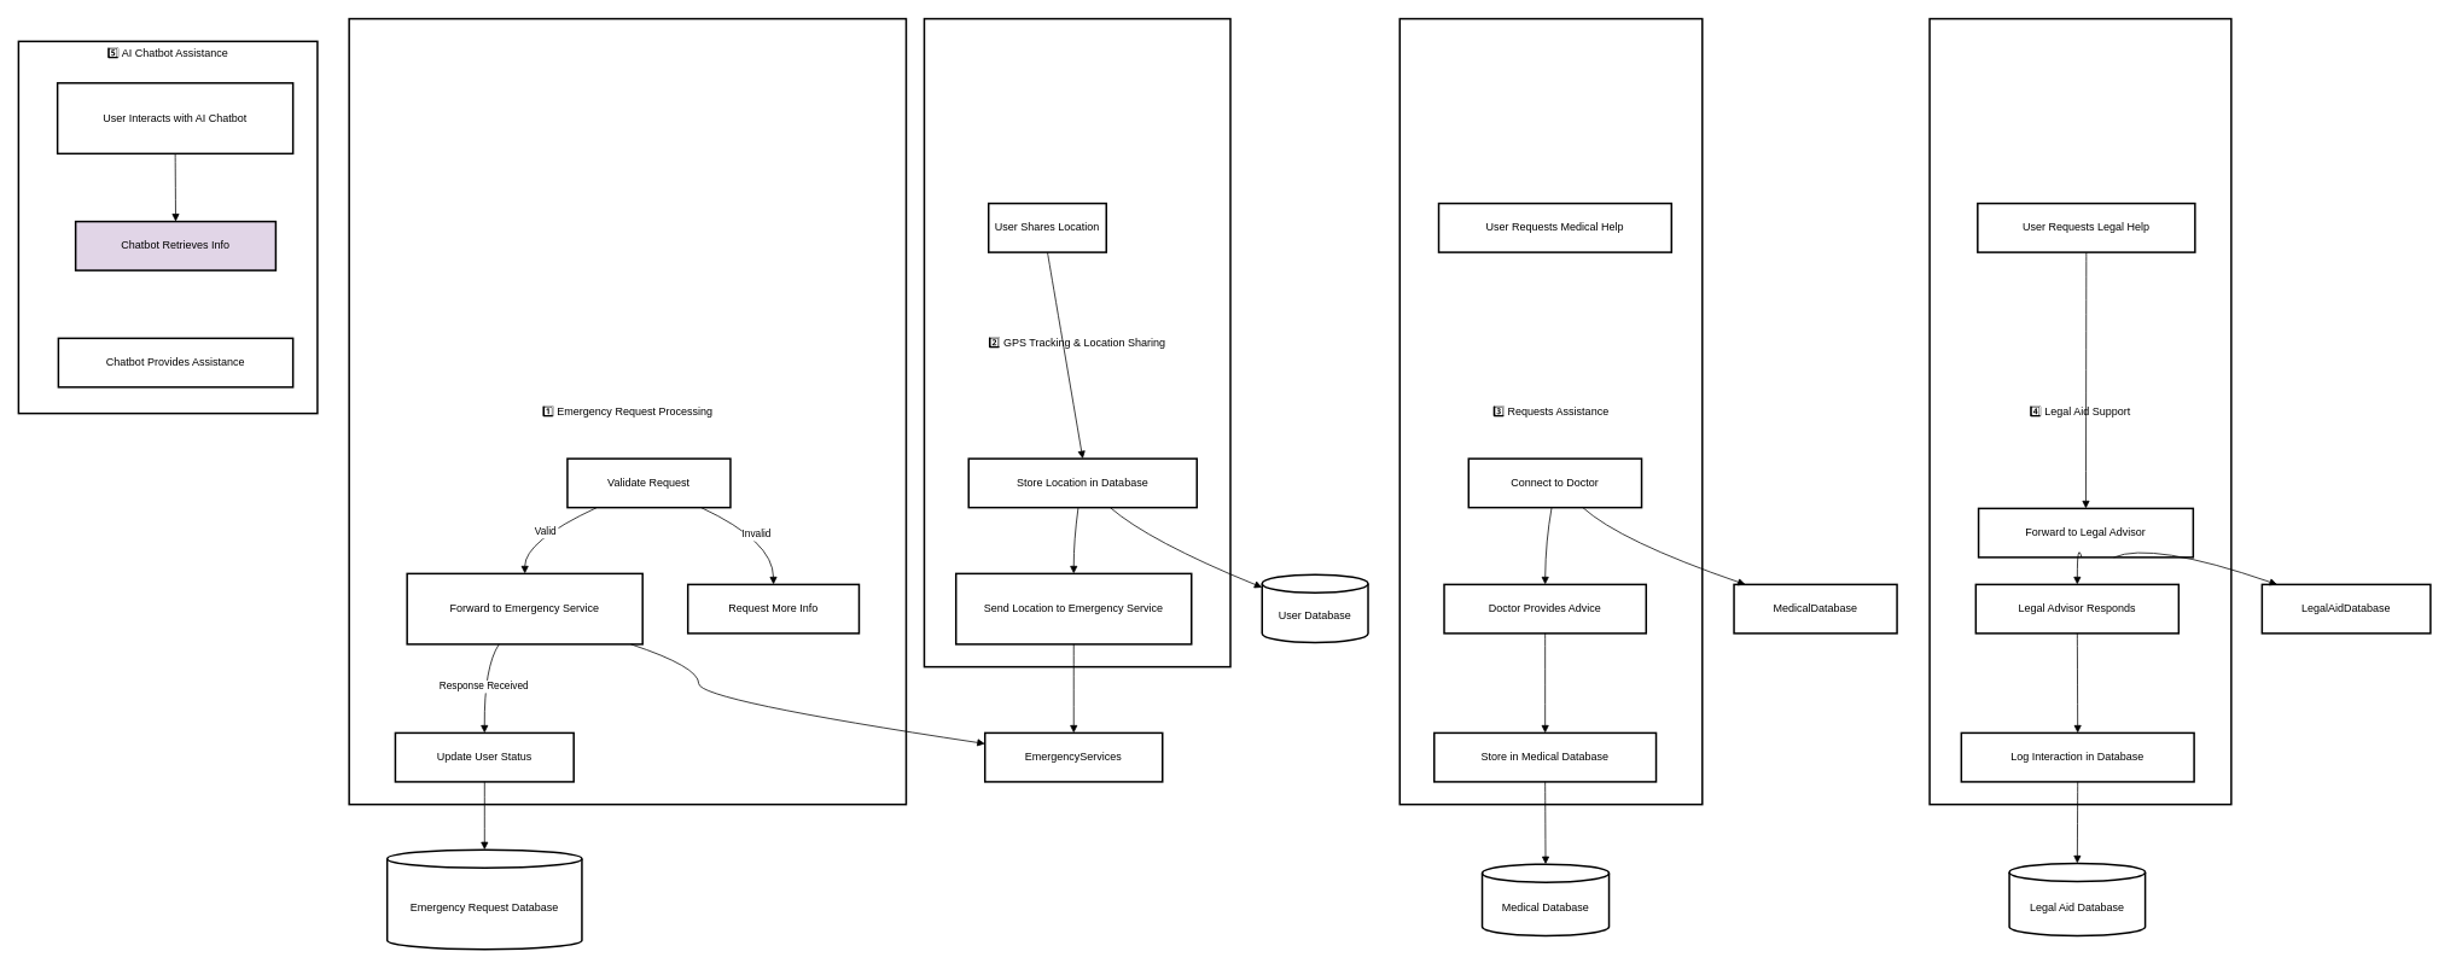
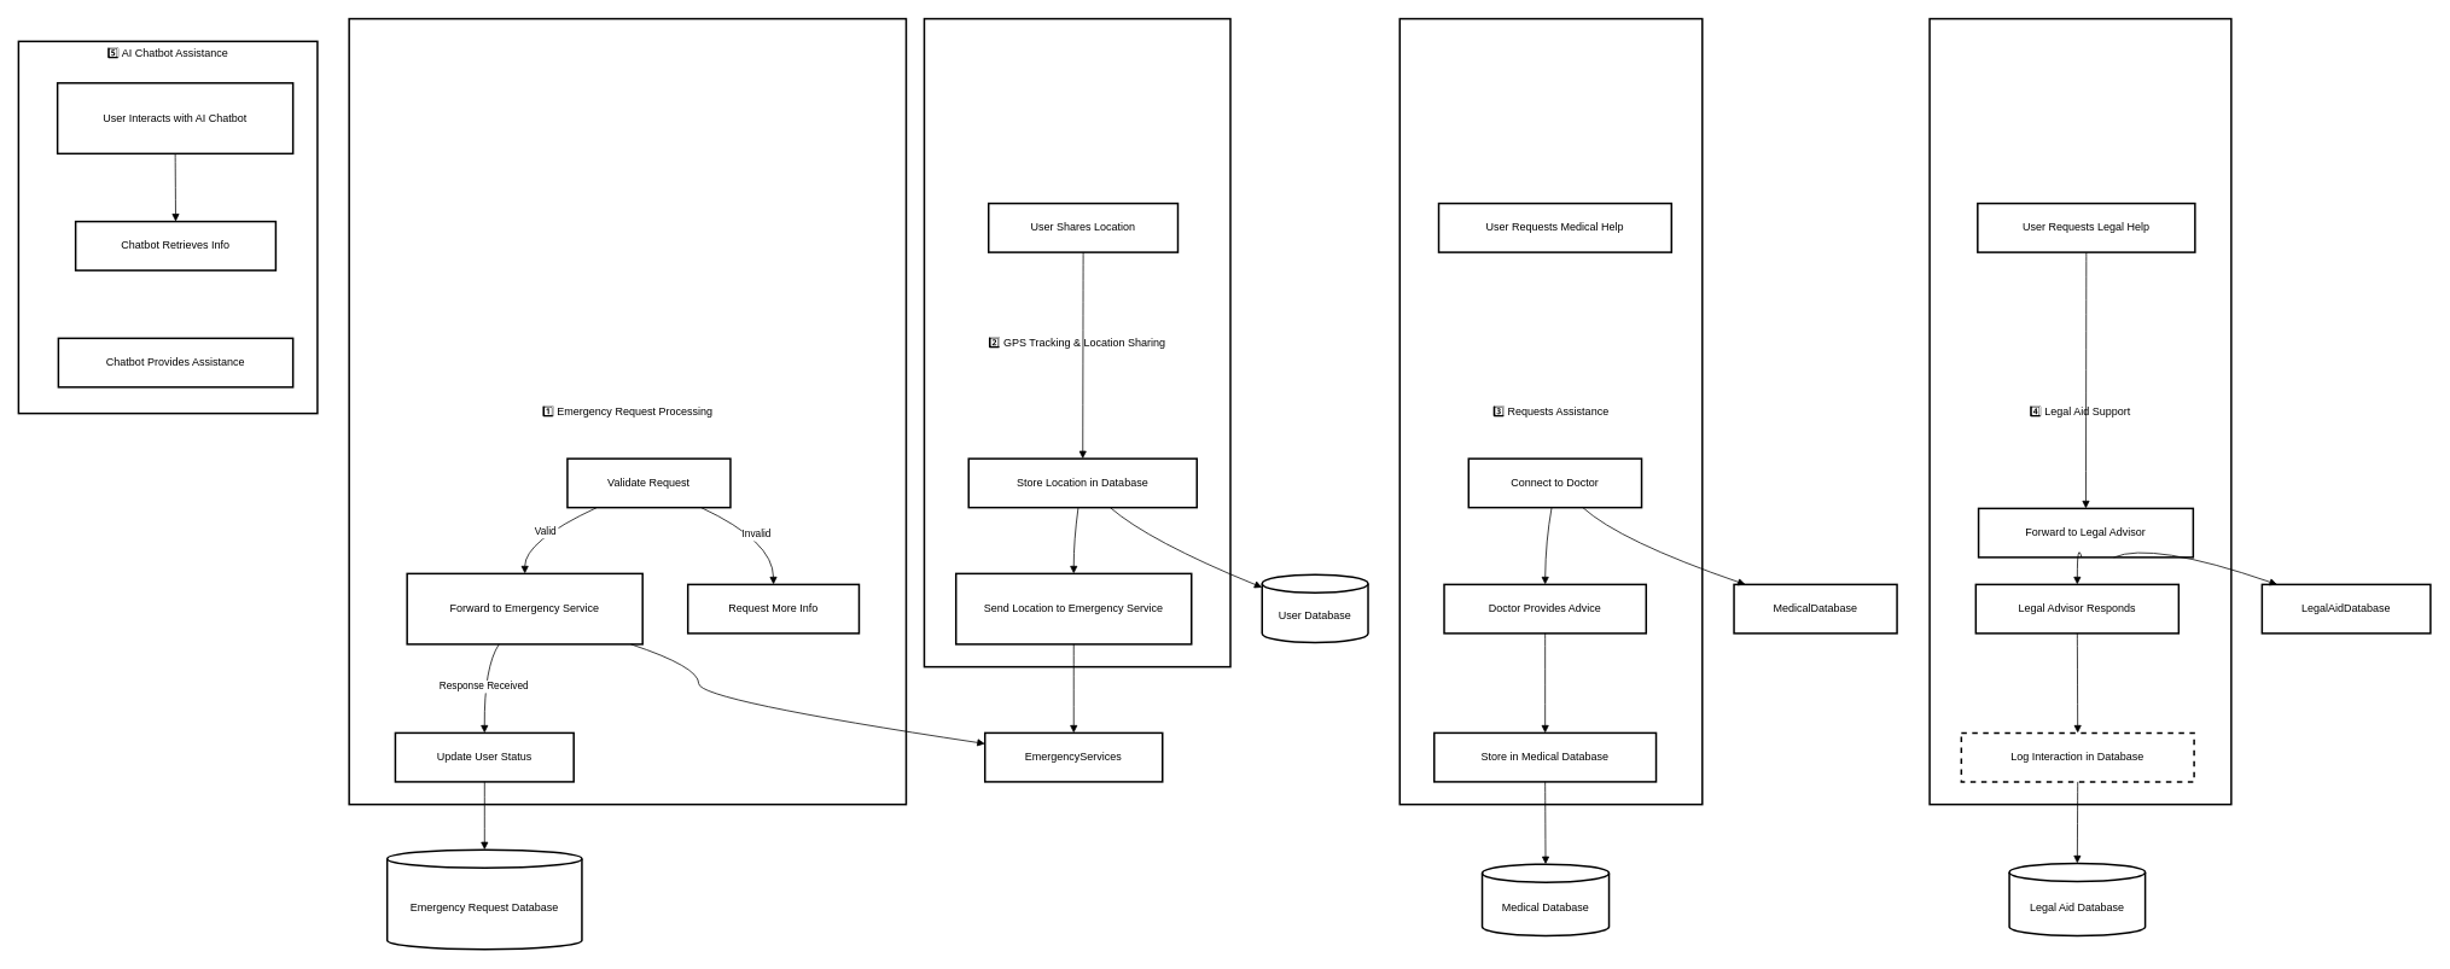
  <mxCell id="0" />
  <mxCell id="1" parent="0" />
  <mxCell id="2" value="5️⃣ AI Chatbot Assistance" style="whiteSpace=wrap;strokeWidth=2;verticalAlign=top;" vertex="1" parent="1"><mxGeometry x="20" y="45" width="330" height="411" as="geometry" /></mxCell>
  <mxCell id="3" value="User Interacts with AI Chatbot" style="whiteSpace=wrap;strokeWidth=2;" vertex="1" parent="2"><mxGeometry x="43" y="46" width="260" height="78" as="geometry" /></mxCell>
- <mxCell id="4" value="Chatbot Retrieves Info" style="whiteSpace=wrap;strokeWidth=2;fillColor=#e1d5e7;" vertex="1" parent="2"><mxGeometry x="63" y="199" width="221" height="54" as="geometry" /></mxCell>
+ <mxCell id="4" value="Chatbot Retrieves Info" style="whiteSpace=wrap;strokeWidth=2;" vertex="1" parent="2"><mxGeometry x="63" y="199" width="221" height="54" as="geometry" /></mxCell>
  <mxCell id="5" value="Chatbot Provides Assistance" style="whiteSpace=wrap;strokeWidth=2;" vertex="1" parent="2"><mxGeometry x="44" y="328" width="259" height="54" as="geometry" /></mxCell>
  <mxCell id="6" value="" style="curved=1;startArrow=none;endArrow=block;exitX=0.5;exitY=0.99;entryX=0.5;entryY=-0.01;rounded=0;" edge="1" parent="2" source="3" target="4"><mxGeometry relative="1" as="geometry"><Array as="points" /></mxGeometry></mxCell>
  <mxCell id="7" value="4️⃣ Legal Aid Support" style="whiteSpace=wrap;strokeWidth=2;" vertex="1" parent="1"><mxGeometry x="2130" y="20" width="333" height="868" as="geometry" /></mxCell>
  <mxCell id="8" value="3️⃣ Requests Assistance" style="whiteSpace=wrap;strokeWidth=2;" vertex="1" parent="1"><mxGeometry x="1545" y="20" width="334" height="868" as="geometry" /></mxCell>
  <mxCell id="9" value="2️⃣ GPS Tracking &amp; Location Sharing" style="whiteSpace=wrap;strokeWidth=2;" vertex="1" parent="1"><mxGeometry x="1020" y="20" width="338" height="716" as="geometry" /></mxCell>
  <mxCell id="10" value="1️⃣ Emergency Request Processing" style="whiteSpace=wrap;strokeWidth=2;" vertex="1" parent="1"><mxGeometry x="385" y="20" width="615" height="868" as="geometry" /></mxCell>
  <mxCell id="11" value="Validate Request" style="whiteSpace=wrap;strokeWidth=2;" vertex="1" parent="1"><mxGeometry x="626" y="506" width="180" height="54" as="geometry" /></mxCell>
  <mxCell id="12" value="Forward to Emergency Service" style="whiteSpace=wrap;strokeWidth=2;" vertex="1" parent="1"><mxGeometry x="449" y="633" width="260" height="78" as="geometry" /></mxCell>
  <mxCell id="13" value="Update User Status" style="whiteSpace=wrap;strokeWidth=2;" vertex="1" parent="1"><mxGeometry x="436" y="809" width="197" height="54" as="geometry" /></mxCell>
  <mxCell id="14" value="Request More Info" style="whiteSpace=wrap;strokeWidth=2;" vertex="1" parent="1"><mxGeometry x="759" y="645" width="189" height="54" as="geometry" /></mxCell>
- <mxCell id="15" value="User Shares Location" style="whiteSpace=wrap;strokeWidth=2;" vertex="1" parent="1"><mxGeometry x="1091" y="224" width="130" height="54" as="geometry" /></mxCell>
+ <mxCell id="15" value="User Shares Location" style="whiteSpace=wrap;strokeWidth=2;" vertex="1" parent="1"><mxGeometry x="1091" y="224" width="209" height="54" as="geometry" /></mxCell>
  <mxCell id="16" value="Store Location in Database" style="whiteSpace=wrap;strokeWidth=2;" vertex="1" parent="1"><mxGeometry x="1069" y="506" width="252" height="54" as="geometry" /></mxCell>
  <mxCell id="17" value="Send Location to Emergency Service" style="whiteSpace=wrap;strokeWidth=2;" vertex="1" parent="1"><mxGeometry x="1055" y="633" width="260" height="78" as="geometry" /></mxCell>
  <mxCell id="18" value="User Requests Medical Help" style="whiteSpace=wrap;strokeWidth=2;" vertex="1" parent="1"><mxGeometry x="1588" y="224" width="257" height="54" as="geometry" /></mxCell>
  <mxCell id="19" value="Connect to Doctor" style="whiteSpace=wrap;strokeWidth=2;" vertex="1" parent="1"><mxGeometry x="1621" y="506" width="191" height="54" as="geometry" /></mxCell>
  <mxCell id="20" value="Doctor Provides Advice" style="whiteSpace=wrap;strokeWidth=2;" vertex="1" parent="1"><mxGeometry x="1594" y="645" width="223" height="54" as="geometry" /></mxCell>
  <mxCell id="21" value="Store in Medical Database" style="whiteSpace=wrap;strokeWidth=2;" vertex="1" parent="1"><mxGeometry x="1583" y="809" width="245" height="54" as="geometry" /></mxCell>
  <mxCell id="22" value="User Requests Legal Help" style="whiteSpace=wrap;strokeWidth=2;" vertex="1" parent="1"><mxGeometry x="2183" y="224" width="240" height="54" as="geometry" /></mxCell>
  <mxCell id="23" value="Forward to Legal Advisor" style="whiteSpace=wrap;strokeWidth=2;" vertex="1" parent="1"><mxGeometry x="2184" y="561" width="237" height="54" as="geometry" /></mxCell>
  <mxCell id="24" value="Legal Advisor Responds" style="whiteSpace=wrap;strokeWidth=2;" vertex="1" parent="1"><mxGeometry x="2181" y="645" width="224" height="54" as="geometry" /></mxCell>
- <mxCell id="25" value="Log Interaction in Database" style="whiteSpace=wrap;strokeWidth=2;" vertex="1" parent="1"><mxGeometry x="2165" y="809" width="257" height="54" as="geometry" /></mxCell>
+ <mxCell id="25" value="Log Interaction in Database" style="whiteSpace=wrap;strokeWidth=2;dashed=1;" vertex="1" parent="1"><mxGeometry x="2165" y="809" width="257" height="54" as="geometry" /></mxCell>
  <mxCell id="26" value="User Database" style="shape=cylinder3;boundedLbl=1;backgroundOutline=1;size=10;strokeWidth=2;whiteSpace=wrap;" vertex="1" parent="1"><mxGeometry x="1393" y="634" width="117" height="75" as="geometry" /></mxCell>
  <mxCell id="27" value="Emergency Request Database" style="shape=cylinder3;boundedLbl=1;backgroundOutline=1;size=10;strokeWidth=2;whiteSpace=wrap;" vertex="1" parent="1"><mxGeometry x="427" y="938" width="215" height="110" as="geometry" /></mxCell>
  <mxCell id="28" value="Medical Database" style="shape=cylinder3;boundedLbl=1;backgroundOutline=1;size=10;strokeWidth=2;whiteSpace=wrap;" vertex="1" parent="1"><mxGeometry x="1636" y="954" width="140" height="79" as="geometry" /></mxCell>
  <mxCell id="29" value="Legal Aid Database" style="shape=cylinder3;boundedLbl=1;backgroundOutline=1;size=10;strokeWidth=2;whiteSpace=wrap;" vertex="1" parent="1"><mxGeometry x="2218" y="953" width="150" height="80" as="geometry" /></mxCell>
  <mxCell id="30" value="EmergencyServices" style="whiteSpace=wrap;strokeWidth=2;" vertex="1" parent="1"><mxGeometry x="1087" y="809" width="196" height="54" as="geometry" /></mxCell>
  <mxCell id="31" value="MedicalDatabase" style="whiteSpace=wrap;strokeWidth=2;" vertex="1" parent="1"><mxGeometry x="1914" y="645" width="180" height="54" as="geometry" /></mxCell>
  <mxCell id="32" value="LegalAidDatabase" style="whiteSpace=wrap;strokeWidth=2;" vertex="1" parent="1"><mxGeometry x="2497" y="645" width="186" height="54" as="geometry" /></mxCell>
  <mxCell id="33" value="Valid" style="curved=1;startArrow=none;endArrow=block;exitX=0.18;exitY=1;entryX=0.5;entryY=0;rounded=0;" edge="1" parent="1" source="11" target="12"><mxGeometry relative="1" as="geometry"><Array as="points"><mxPoint x="579" y="597" /></Array></mxGeometry></mxCell>
  <mxCell id="34" value="Response Received" style="curved=1;startArrow=none;endArrow=block;exitX=0.39;exitY=1;entryX=0.5;entryY=0;rounded=0;" edge="1" parent="1" source="12" target="13"><mxGeometry relative="1" as="geometry"><Array as="points"><mxPoint x="534" y="736" /></Array></mxGeometry></mxCell>
  <mxCell id="35" value="Invalid" style="curved=1;startArrow=none;endArrow=block;exitX=0.82;exitY=1;entryX=0.5;entryY=0;rounded=0;" edge="1" parent="1" source="11" target="14"><mxGeometry relative="1" as="geometry"><Array as="points"><mxPoint x="853" y="597" /></Array></mxGeometry></mxCell>
  <mxCell id="36" value="" style="curved=1;startArrow=none;endArrow=block;exitX=0.5;exitY=0.99;entryX=0.5;entryY=0;rounded=0;" edge="1" parent="1" source="15" target="16"><mxGeometry relative="1" as="geometry"><Array as="points" /></mxGeometry></mxCell>
  <mxCell id="37" value="" style="curved=1;startArrow=none;endArrow=block;exitX=0.48;exitY=1;entryX=0.5;entryY=0;rounded=0;" edge="1" parent="1" source="16" target="17"><mxGeometry relative="1" as="geometry"><Array as="points"><mxPoint x="1185" y="597" /></Array></mxGeometry></mxCell>
  <mxCell id="38" value="" style="curved=1;startArrow=none;endArrow=block;exitX=0.48;exitY=1;entryX=0.5;entryY=0;rounded=0;" edge="1" parent="1" source="19" target="20"><mxGeometry relative="1" as="geometry"><Array as="points"><mxPoint x="1706" y="597" /></Array></mxGeometry></mxCell>
  <mxCell id="39" value="" style="curved=1;startArrow=none;endArrow=block;exitX=0.5;exitY=1;entryX=0.5;entryY=0;rounded=0;" edge="1" parent="1" source="20" target="21"><mxGeometry relative="1" as="geometry"><Array as="points" /></mxGeometry></mxCell>
  <mxCell id="40" value="" style="curved=1;startArrow=none;endArrow=block;exitX=0.5;exitY=0.99;entryX=0.5;entryY=0;rounded=0;" edge="1" parent="1" source="22" target="23"><mxGeometry relative="1" as="geometry"><Array as="points" /></mxGeometry></mxCell>
  <mxCell id="41" value="" style="curved=1;startArrow=none;endArrow=block;exitX=0.48;exitY=1;entryX=0.5;entryY=0;rounded=0;" edge="1" parent="1" source="23" target="24"><mxGeometry relative="1" as="geometry"><Array as="points"><mxPoint x="2293" y="597" /></Array></mxGeometry></mxCell>
  <mxCell id="42" value="" style="curved=1;startArrow=none;endArrow=block;exitX=0.5;exitY=1;entryX=0.5;entryY=0;rounded=0;" edge="1" parent="1" source="24" target="25"><mxGeometry relative="1" as="geometry"><Array as="points" /></mxGeometry></mxCell>
  <mxCell id="43" value="" style="curved=1;startArrow=none;endArrow=block;exitX=0.62;exitY=1;entryX=0;entryY=0.19;rounded=0;" edge="1" parent="1" source="16" target="26"><mxGeometry relative="1" as="geometry"><Array as="points"><mxPoint x="1268" y="597" /></Array></mxGeometry></mxCell>
  <mxCell id="44" value="" style="curved=1;startArrow=none;endArrow=block;exitX=0.5;exitY=1;entryX=0.5;entryY=0;rounded=0;" edge="1" parent="1" source="13" target="27"><mxGeometry relative="1" as="geometry"><Array as="points" /></mxGeometry></mxCell>
  <mxCell id="45" value="" style="curved=1;startArrow=none;endArrow=block;exitX=0.5;exitY=1;entryX=0.5;entryY=0;rounded=0;" edge="1" parent="1" source="21" target="28"><mxGeometry relative="1" as="geometry"><Array as="points" /></mxGeometry></mxCell>
  <mxCell id="46" value="" style="curved=1;startArrow=none;endArrow=block;exitX=0.5;exitY=1;entryX=0.5;entryY=0;rounded=0;" edge="1" parent="1" source="25" target="29"><mxGeometry relative="1" as="geometry"><Array as="points" /></mxGeometry></mxCell>
  <mxCell id="47" value="" style="curved=1;startArrow=none;endArrow=block;exitX=0.95;exitY=1;entryX=0;entryY=0.22;rounded=0;" edge="1" parent="1" source="12" target="30"><mxGeometry relative="1" as="geometry"><Array as="points"><mxPoint x="771" y="736" /><mxPoint x="771" y="773" /></Array></mxGeometry></mxCell>
  <mxCell id="48" value="" style="curved=1;startArrow=none;endArrow=block;exitX=0.5;exitY=1;entryX=0.5;entryY=0;rounded=0;" edge="1" parent="1" source="17" target="30"><mxGeometry relative="1" as="geometry"><Array as="points" /></mxGeometry></mxCell>
  <mxCell id="49" value="" style="curved=1;startArrow=none;endArrow=block;exitX=0.66;exitY=1;entryX=0.07;entryY=0;rounded=0;" edge="1" parent="1" source="19" target="31"><mxGeometry relative="1" as="geometry"><Array as="points"><mxPoint x="1788" y="597" /></Array></mxGeometry></mxCell>
  <mxCell id="50" value="" style="curved=1;startArrow=none;endArrow=block;exitX=0.63;exitY=1;entryX=0.09;entryY=0;rounded=0;" edge="1" parent="1" source="23" target="32"><mxGeometry relative="1" as="geometry"><Array as="points"><mxPoint x="2375" y="597" /></Array></mxGeometry></mxCell>
